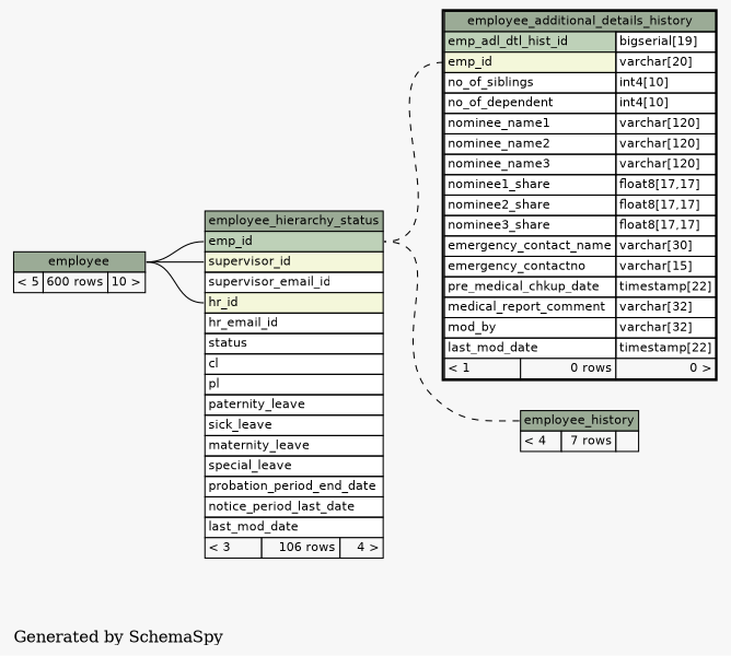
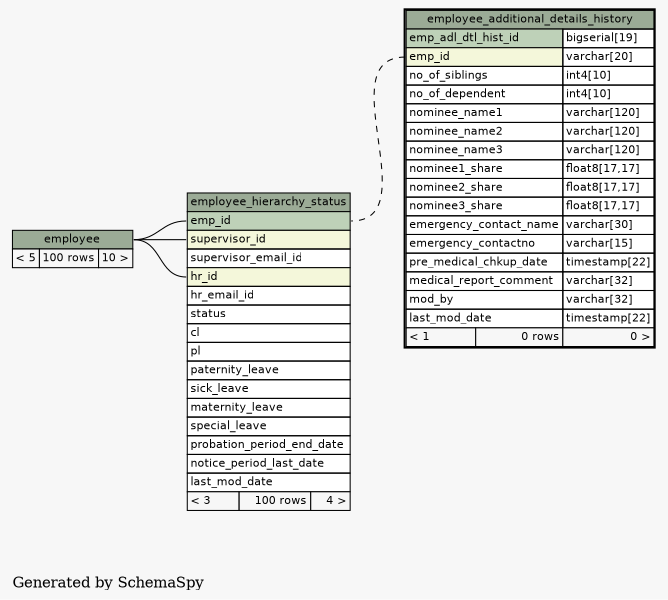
  digraph {
    bgcolor="#f7f7f7"
    label="\nGenerated by SchemaSpy"
    labeljust=l
    rankdir=RL
    node [fontname=Helvetica fontsize=11 shape=plaintext]
    edge [arrowhead=none arrowsize=0.8 arrowtail=crowodot headport="employee.heading:e" tailport="emp_id:w"]
    n1 [label=<     <TABLE BORDER="2" CELLBORDER="1" CELLSPACING="0" BGCOLOR="#ffffff">       <TR><TD PORT="employee_additional_details_history.heading" COLSPAN="3" BGCOLOR="#9bab96" ALIGN="CENTER">employee_additional_details_history</TD></TR>       <TR><TD PORT="emp_adl_dtl_hist_id" COLSPAN="2" BGCOLOR="#bed1b8" ALIGN="LEFT">emp_adl_dtl_hist_id</TD><TD PORT="emp_adl_dtl_hist_id.type" ALIGN="LEFT">bigserial[19]</TD></TR>       <TR><TD PORT="emp_id" COLSPAN="2" BGCOLOR="#f4f7da" ALIGN="LEFT">emp_id</TD><TD PORT="emp_id.type" ALIGN="LEFT">varchar[20]</TD></TR>       <TR><TD PORT="no_of_siblings" COLSPAN="2" ALIGN="LEFT">no_of_siblings</TD><TD PORT="no_of_siblings.type" ALIGN="LEFT">int4[10]</TD></TR>       <TR><TD PORT="no_of_dependent" COLSPAN="2" ALIGN="LEFT">no_of_dependent</TD><TD PORT="no_of_dependent.type" ALIGN="LEFT">int4[10]</TD></TR>       <TR><TD PORT="nominee_name1" COLSPAN="2" ALIGN="LEFT">nominee_name1</TD><TD PORT="nominee_name1.type" ALIGN="LEFT">varchar[120]</TD></TR>       <TR><TD PORT="nominee_name2" COLSPAN="2" ALIGN="LEFT">nominee_name2</TD><TD PORT="nominee_name2.type" ALIGN="LEFT">varchar[120]</TD></TR>       <TR><TD PORT="nominee_name3" COLSPAN="2" ALIGN="LEFT">nominee_name3</TD><TD PORT="nominee_name3.type" ALIGN="LEFT">varchar[120]</TD></TR>       <TR><TD PORT="nominee1_share" COLSPAN="2" ALIGN="LEFT">nominee1_share</TD><TD PORT="nominee1_share.type" ALIGN="LEFT">float8[17,17]</TD></TR>       <TR><TD PORT="nominee2_share" COLSPAN="2" ALIGN="LEFT">nominee2_share</TD><TD PORT="nominee2_share.type" ALIGN="LEFT">float8[17,17]</TD></TR>       <TR><TD PORT="nominee3_share" COLSPAN="2" ALIGN="LEFT">nominee3_share</TD><TD PORT="nominee3_share.type" ALIGN="LEFT">float8[17,17]</TD></TR>       <TR><TD PORT="emergency_contact_name" COLSPAN="2" ALIGN="LEFT">emergency_contact_name</TD><TD PORT="emergency_contact_name.type" ALIGN="LEFT">varchar[30]</TD></TR>       <TR><TD PORT="emergency_contactno" COLSPAN="2" ALIGN="LEFT">emergency_contactno</TD><TD PORT="emergency_contactno.type" ALIGN="LEFT">varchar[15]</TD></TR>       <TR><TD PORT="pre_medical_chkup_date" COLSPAN="2" ALIGN="LEFT">pre_medical_chkup_date</TD><TD PORT="pre_medical_chkup_date.type" ALIGN="LEFT">timestamp[22]</TD></TR>       <TR><TD PORT="medical_report_comment" COLSPAN="2" ALIGN="LEFT">medical_report_comment</TD><TD PORT="medical_report_comment.type" ALIGN="LEFT">varchar[32]</TD></TR>       <TR><TD PORT="mod_by" COLSPAN="2" ALIGN="LEFT">mod_by</TD><TD PORT="mod_by.type" ALIGN="LEFT">varchar[32]</TD></TR>       <TR><TD PORT="last_mod_date" COLSPAN="2" ALIGN="LEFT">last_mod_date</TD><TD PORT="last_mod_date.type" ALIGN="LEFT">timestamp[22]</TD></TR>       <TR><TD ALIGN="LEFT" BGCOLOR="#f7f7f7">&lt; 1</TD><TD ALIGN="RIGHT" BGCOLOR="#f7f7f7">0 rows</TD><TD ALIGN="RIGHT" BGCOLOR="#f7f7f7">0 &gt;</TD></TR>     </TABLE>>]
-   n2 [label=<     <TABLE BORDER="0" CELLBORDER="1" CELLSPACING="0" BGCOLOR="#ffffff">       <TR><TD PORT="employee_hierarchy_status.heading" COLSPAN="3" BGCOLOR="#9bab96" ALIGN="CENTER">employee_hierarchy_status</TD></TR>       <TR><TD PORT="emp_id" COLSPAN="3" BGCOLOR="#bed1b8" ALIGN="LEFT">emp_id</TD></TR>       <TR><TD PORT="supervisor_id" COLSPAN="3" BGCOLOR="#f4f7da" ALIGN="LEFT">supervisor_id</TD></TR>       <TR><TD PORT="supervisor_email_id" COLSPAN="3" ALIGN="LEFT">supervisor_email_id</TD></TR>       <TR><TD PORT="hr_id" COLSPAN="3" BGCOLOR="#f4f7da" ALIGN="LEFT">hr_id</TD></TR>       <TR><TD PORT="hr_email_id" COLSPAN="3" ALIGN="LEFT">hr_email_id</TD></TR>       <TR><TD PORT="status" COLSPAN="3" ALIGN="LEFT">status</TD></TR>       <TR><TD PORT="cl" COLSPAN="3" ALIGN="LEFT">cl</TD></TR>       <TR><TD PORT="pl" COLSPAN="3" ALIGN="LEFT">pl</TD></TR>       <TR><TD PORT="paternity_leave" COLSPAN="3" ALIGN="LEFT">paternity_leave</TD></TR>       <TR><TD PORT="sick_leave" COLSPAN="3" ALIGN="LEFT">sick_leave</TD></TR>       <TR><TD PORT="maternity_leave" COLSPAN="3" ALIGN="LEFT">maternity_leave</TD></TR>       <TR><TD PORT="special_leave" COLSPAN="3" ALIGN="LEFT">special_leave</TD></TR>       <TR><TD PORT="probation_period_end_date" COLSPAN="3" ALIGN="LEFT">probation_period_end_date</TD></TR>       <TR><TD PORT="notice_period_last_date" COLSPAN="3" ALIGN="LEFT">notice_period_last_date</TD></TR>       <TR><TD PORT="last_mod_date" COLSPAN="3" ALIGN="LEFT">last_mod_date</TD></TR>       <TR><TD ALIGN="LEFT" BGCOLOR="#f7f7f7">&lt; 3</TD><TD ALIGN="RIGHT" BGCOLOR="#f7f7f7">106 rows</TD><TD ALIGN="RIGHT" BGCOLOR="#f7f7f7">4 &gt;</TD></TR>     </TABLE>>]
-   n3 [label=<     <TABLE BORDER="0" CELLBORDER="1" CELLSPACING="0" BGCOLOR="#ffffff">       <TR><TD PORT="employee.heading" COLSPAN="3" BGCOLOR="#9bab96" ALIGN="CENTER">employee</TD></TR>       <TR><TD ALIGN="LEFT" BGCOLOR="#f7f7f7">&lt; 5</TD><TD ALIGN="RIGHT" BGCOLOR="#f7f7f7">600 rows</TD><TD ALIGN="RIGHT" BGCOLOR="#f7f7f7">10 &gt;</TD></TR>     </TABLE>>]
-   n4 [label=<     <TABLE BORDER="0" CELLBORDER="1" CELLSPACING="0" BGCOLOR="#ffffff">       <TR><TD PORT="employee_history.heading" COLSPAN="3" BGCOLOR="#9bab96" ALIGN="CENTER">employee_history</TD></TR>       <TR><TD ALIGN="LEFT" BGCOLOR="#f7f7f7">&lt; 4</TD><TD ALIGN="RIGHT" BGCOLOR="#f7f7f7">7 rows</TD><TD ALIGN="RIGHT" BGCOLOR="#f7f7f7">  </TD></TR>     </TABLE>>]
+   n2 [label=<     <TABLE BORDER="0" CELLBORDER="1" CELLSPACING="0" BGCOLOR="#ffffff">       <TR><TD PORT="employee_hierarchy_status.heading" COLSPAN="3" BGCOLOR="#9bab96" ALIGN="CENTER">employee_hierarchy_status</TD></TR>       <TR><TD PORT="emp_id" COLSPAN="3" BGCOLOR="#bed1b8" ALIGN="LEFT">emp_id</TD></TR>       <TR><TD PORT="supervisor_id" COLSPAN="3" BGCOLOR="#f4f7da" ALIGN="LEFT">supervisor_id</TD></TR>       <TR><TD PORT="supervisor_email_id" COLSPAN="3" ALIGN="LEFT">supervisor_email_id</TD></TR>       <TR><TD PORT="hr_id" COLSPAN="3" BGCOLOR="#f4f7da" ALIGN="LEFT">hr_id</TD></TR>       <TR><TD PORT="hr_email_id" COLSPAN="3" ALIGN="LEFT">hr_email_id</TD></TR>       <TR><TD PORT="status" COLSPAN="3" ALIGN="LEFT">status</TD></TR>       <TR><TD PORT="cl" COLSPAN="3" ALIGN="LEFT">cl</TD></TR>       <TR><TD PORT="pl" COLSPAN="3" ALIGN="LEFT">pl</TD></TR>       <TR><TD PORT="paternity_leave" COLSPAN="3" ALIGN="LEFT">paternity_leave</TD></TR>       <TR><TD PORT="sick_leave" COLSPAN="3" ALIGN="LEFT">sick_leave</TD></TR>       <TR><TD PORT="maternity_leave" COLSPAN="3" ALIGN="LEFT">maternity_leave</TD></TR>       <TR><TD PORT="special_leave" COLSPAN="3" ALIGN="LEFT">special_leave</TD></TR>       <TR><TD PORT="probation_period_end_date" COLSPAN="3" ALIGN="LEFT">probation_period_end_date</TD></TR>       <TR><TD PORT="notice_period_last_date" COLSPAN="3" ALIGN="LEFT">notice_period_last_date</TD></TR>       <TR><TD PORT="last_mod_date" COLSPAN="3" ALIGN="LEFT">last_mod_date</TD></TR>       <TR><TD ALIGN="LEFT" BGCOLOR="#f7f7f7">&lt; 3</TD><TD ALIGN="RIGHT" BGCOLOR="#f7f7f7">100 rows</TD><TD ALIGN="RIGHT" BGCOLOR="#f7f7f7">4 &gt;</TD></TR>     </TABLE>>]
+   n3 [label=<     <TABLE BORDER="0" CELLBORDER="1" CELLSPACING="0" BGCOLOR="#ffffff">       <TR><TD PORT="employee.heading" COLSPAN="3" BGCOLOR="#9bab96" ALIGN="CENTER">employee</TD></TR>       <TR><TD ALIGN="LEFT" BGCOLOR="#f7f7f7">&lt; 5</TD><TD ALIGN="RIGHT" BGCOLOR="#f7f7f7">100 rows</TD><TD ALIGN="RIGHT" BGCOLOR="#f7f7f7">10 &gt;</TD></TR>     </TABLE>>]
    n1 -> n2 [headport="emp_id:e" style=dashed]
    n2 -> n3 [arrowtail=tee]
    n2 -> n3 [tailport="hr_id:w"]
    n2 -> n3 [tailport="supervisor_id:w"]
-   n4 -> n2 [headport="emp_id:e" style=dashed tailport="employee_history.heading:w"]
  }
